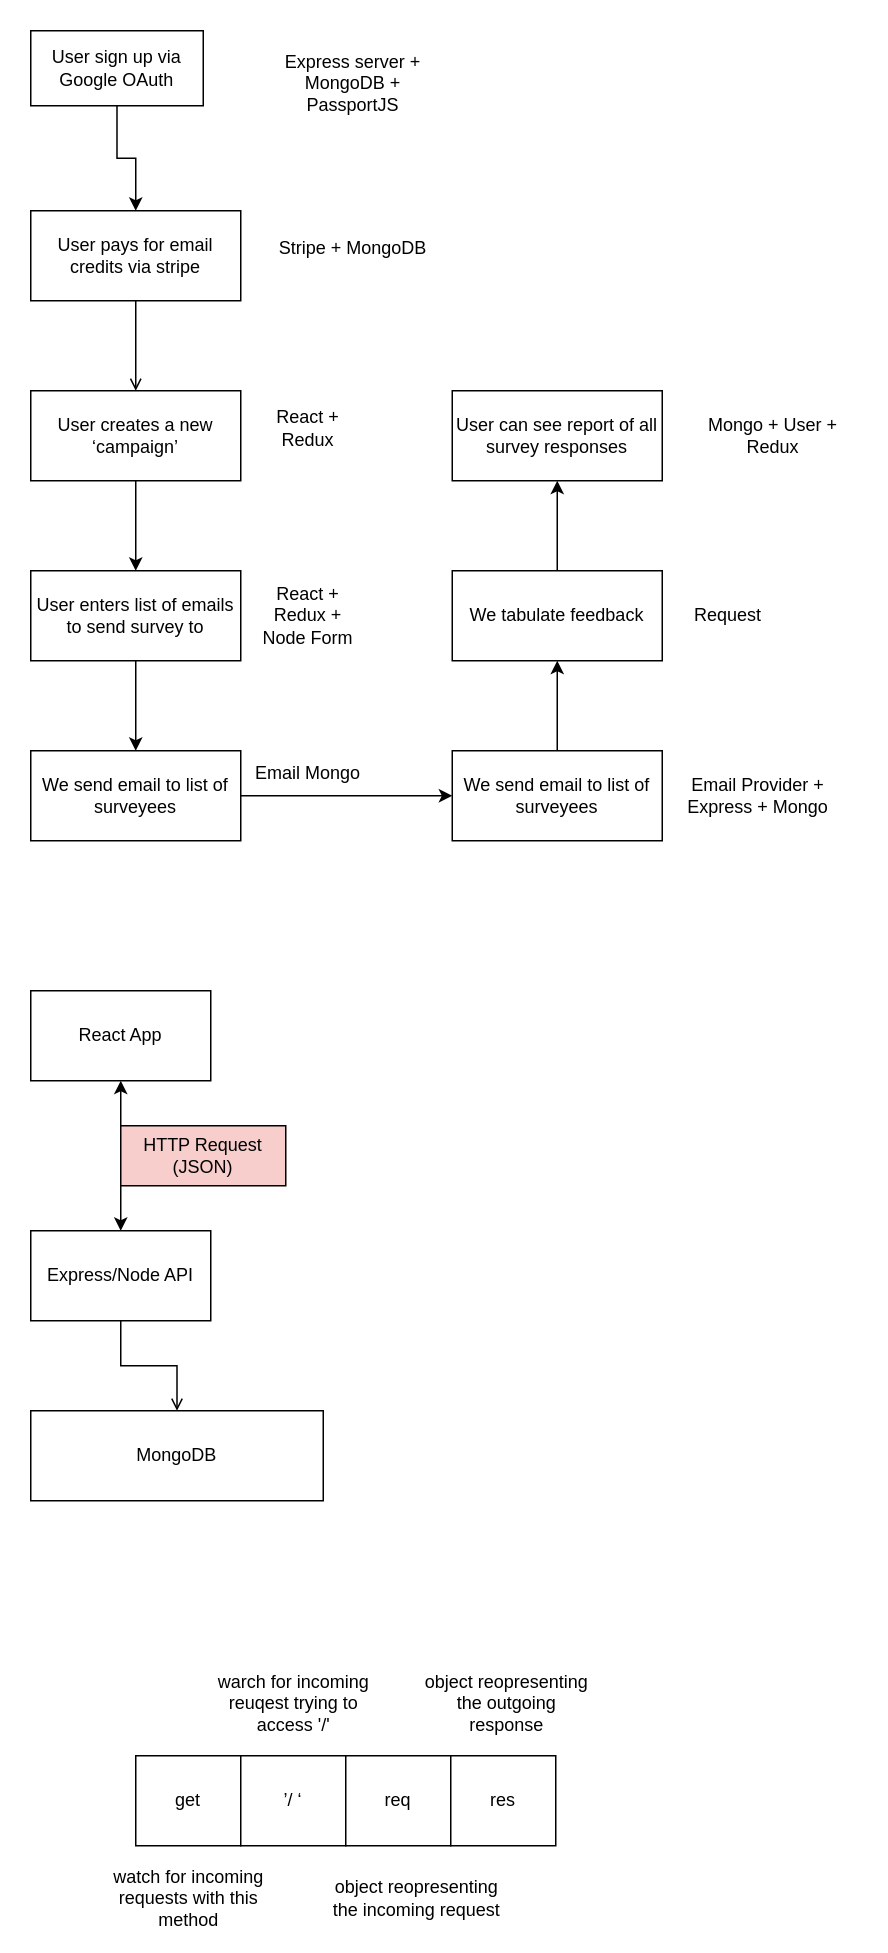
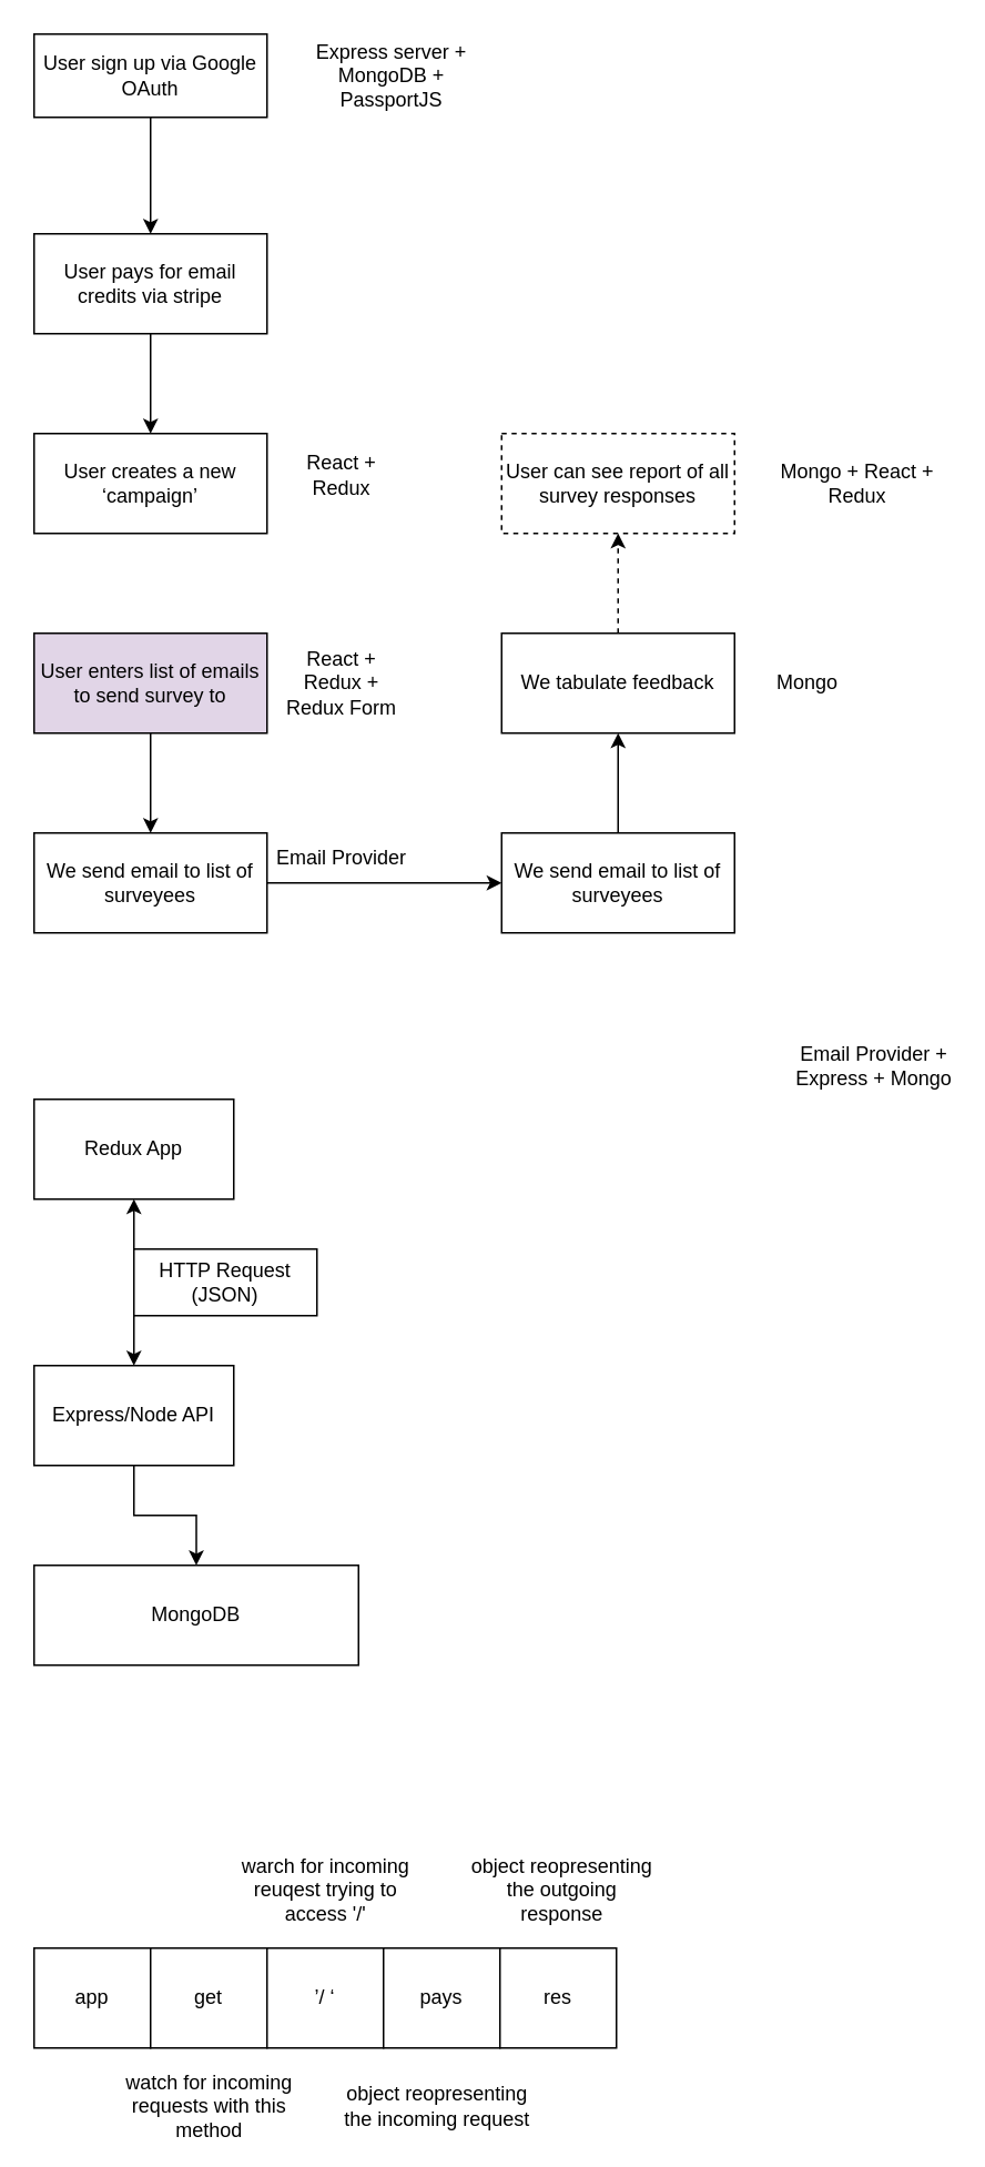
  <mxCell id="0" />
  <mxCell id="1" parent="0" />
  <mxCell id="2" style="edgeStyle=orthogonalEdgeStyle;rounded=0;orthogonalLoop=1;jettySize=auto;html=1;exitX=0.5;exitY=1;exitDx=0;exitDy=0;entryX=0.5;entryY=0;entryDx=0;entryDy=0;" edge="1" parent="1" source="3" target="5"><mxGeometry relative="1" as="geometry" /></mxCell>
- <mxCell id="3" value="User sign up via Google OAuth" style="rounded=0;whiteSpace=wrap;html=1;" vertex="1" parent="1"><mxGeometry x="20" y="20" width="115" height="50" as="geometry" /></mxCell>
- <mxCell id="4" style="edgeStyle=orthogonalEdgeStyle;rounded=0;orthogonalLoop=1;jettySize=auto;html=1;exitX=0.5;exitY=1;exitDx=0;exitDy=0;entryX=0.5;entryY=0;entryDx=0;entryDy=0;endArrow=open;" edge="1" parent="1" source="5" target="7"><mxGeometry relative="1" as="geometry" /></mxCell>
+ <mxCell id="3" value="User sign up via Google OAuth" style="rounded=0;whiteSpace=wrap;html=1;" vertex="1" parent="1"><mxGeometry x="20" y="20" width="140" height="50" as="geometry" /></mxCell>
+ <mxCell id="4" style="edgeStyle=orthogonalEdgeStyle;rounded=0;orthogonalLoop=1;jettySize=auto;html=1;exitX=0.5;exitY=1;exitDx=0;exitDy=0;entryX=0.5;entryY=0;entryDx=0;entryDy=0;" edge="1" parent="1" source="5" target="7"><mxGeometry relative="1" as="geometry" /></mxCell>
  <mxCell id="5" value="User pays for email credits via stripe" style="rounded=0;whiteSpace=wrap;html=1;" vertex="1" parent="1"><mxGeometry x="20" y="140" width="140" height="60" as="geometry" /></mxCell>
- <mxCell id="6" style="edgeStyle=orthogonalEdgeStyle;rounded=0;orthogonalLoop=1;jettySize=auto;html=1;exitX=0.5;exitY=1;exitDx=0;exitDy=0;" edge="1" parent="1" source="7" target="9"><mxGeometry relative="1" as="geometry" /></mxCell>
  <mxCell id="7" value="User creates a new ‘campaign’" style="rounded=0;whiteSpace=wrap;html=1;" vertex="1" parent="1"><mxGeometry x="20" y="260" width="140" height="60" as="geometry" /></mxCell>
  <mxCell id="8" style="edgeStyle=orthogonalEdgeStyle;rounded=0;orthogonalLoop=1;jettySize=auto;html=1;exitX=0.5;exitY=1;exitDx=0;exitDy=0;entryX=0.5;entryY=0;entryDx=0;entryDy=0;" edge="1" parent="1" source="9" target="11"><mxGeometry relative="1" as="geometry" /></mxCell>
- <mxCell id="9" value="User enters list of emails to send survey to" style="rounded=0;whiteSpace=wrap;html=1;" vertex="1" parent="1"><mxGeometry x="20" y="380" width="140" height="60" as="geometry" /></mxCell>
+ <mxCell id="9" value="User enters list of emails to send survey to" style="rounded=0;whiteSpace=wrap;html=1;fillColor=#e1d5e7;" vertex="1" parent="1"><mxGeometry x="20" y="380" width="140" height="60" as="geometry" /></mxCell>
  <mxCell id="10" style="edgeStyle=orthogonalEdgeStyle;rounded=0;orthogonalLoop=1;jettySize=auto;html=1;exitX=1;exitY=0.5;exitDx=0;exitDy=0;" edge="1" parent="1" source="11" target="13"><mxGeometry relative="1" as="geometry" /></mxCell>
  <mxCell id="11" value="We send email to list of surveyees" style="rounded=0;whiteSpace=wrap;html=1;" vertex="1" parent="1"><mxGeometry x="20" y="500" width="140" height="60" as="geometry" /></mxCell>
  <mxCell id="12" style="edgeStyle=orthogonalEdgeStyle;rounded=0;orthogonalLoop=1;jettySize=auto;html=1;exitX=0.5;exitY=0;exitDx=0;exitDy=0;entryX=0.5;entryY=1;entryDx=0;entryDy=0;" edge="1" parent="1" source="13" target="15"><mxGeometry relative="1" as="geometry" /></mxCell>
  <mxCell id="13" value="We send email to list of surveyees" style="rounded=0;whiteSpace=wrap;html=1;" vertex="1" parent="1"><mxGeometry x="301" y="500" width="140" height="60" as="geometry" /></mxCell>
- <mxCell id="14" style="edgeStyle=orthogonalEdgeStyle;rounded=0;orthogonalLoop=1;jettySize=auto;html=1;exitX=0.5;exitY=0;exitDx=0;exitDy=0;entryX=0.5;entryY=1;entryDx=0;entryDy=0;" edge="1" parent="1" source="15" target="16"><mxGeometry relative="1" as="geometry" /></mxCell>
+ <mxCell id="14" style="edgeStyle=orthogonalEdgeStyle;rounded=0;orthogonalLoop=1;jettySize=auto;html=1;exitX=0.5;exitY=0;exitDx=0;exitDy=0;entryX=0.5;entryY=1;entryDx=0;entryDy=0;dashed=1;" edge="1" parent="1" source="15" target="16"><mxGeometry relative="1" as="geometry" /></mxCell>
  <mxCell id="15" value="We tabulate feedback" style="rounded=0;whiteSpace=wrap;html=1;" vertex="1" parent="1"><mxGeometry x="301" y="380" width="140" height="60" as="geometry" /></mxCell>
- <mxCell id="16" value="User can see report of all survey responses" style="rounded=0;whiteSpace=wrap;html=1;" vertex="1" parent="1"><mxGeometry x="301" y="260" width="140" height="60" as="geometry" /></mxCell>
- <mxCell id="17" value="Express server + MongoDB + PassportJS" style="text;html=1;strokeColor=none;fillColor=none;align=center;verticalAlign=middle;whiteSpace=wrap;rounded=0;" vertex="1" parent="1"><mxGeometry x="180" y="40" width="110" height="30" as="geometry" /></mxCell>
- <mxCell id="18" value="Stripe + MongoDB" style="text;html=1;strokeColor=none;fillColor=none;align=center;verticalAlign=middle;whiteSpace=wrap;rounded=0;" vertex="1" parent="1"><mxGeometry x="180" y="150" width="110" height="30" as="geometry" /></mxCell>
+ <mxCell id="16" value="User can see report of all survey responses" style="rounded=0;whiteSpace=wrap;html=1;dashed=1;" vertex="1" parent="1"><mxGeometry x="301" y="260" width="140" height="60" as="geometry" /></mxCell>
+ <mxCell id="17" value="Express server + MongoDB + PassportJS" style="text;html=1;strokeColor=none;fillColor=none;align=center;verticalAlign=middle;whiteSpace=wrap;rounded=0;" vertex="1" parent="1"><mxGeometry x="180" y="30" width="110" height="30" as="geometry" /></mxCell>
  <mxCell id="19" value="React +&lt;br&gt;Redux" style="text;html=1;strokeColor=none;fillColor=none;align=center;verticalAlign=middle;whiteSpace=wrap;rounded=0;" vertex="1" parent="1"><mxGeometry x="150" y="270" width="110" height="30" as="geometry" /></mxCell>
- <mxCell id="20" value="React +&lt;br&gt;Redux +&lt;br&gt;Node Form" style="text;html=1;strokeColor=none;fillColor=none;align=center;verticalAlign=middle;whiteSpace=wrap;rounded=0;" vertex="1" parent="1"><mxGeometry x="150" y="395" width="110" height="30" as="geometry" /></mxCell>
- <mxCell id="21" value="Email Mongo" style="text;html=1;strokeColor=none;fillColor=none;align=center;verticalAlign=middle;whiteSpace=wrap;rounded=0;" vertex="1" parent="1"><mxGeometry x="150" y="500" width="110" height="30" as="geometry" /></mxCell>
- <mxCell id="22" value="Email Provider +&lt;br&gt;Express + Mongo" style="text;html=1;strokeColor=none;fillColor=none;align=center;verticalAlign=middle;whiteSpace=wrap;rounded=0;" vertex="1" parent="1"><mxGeometry x="450" y="515" width="110" height="30" as="geometry" /></mxCell>
- <mxCell id="23" value="Request" style="text;html=1;strokeColor=none;fillColor=none;align=center;verticalAlign=middle;whiteSpace=wrap;rounded=0;" vertex="1" parent="1"><mxGeometry x="430" y="395" width="110" height="30" as="geometry" /></mxCell>
- <mxCell id="24" value="Mongo + User + Redux" style="text;html=1;strokeColor=none;fillColor=none;align=center;verticalAlign=middle;whiteSpace=wrap;rounded=0;" vertex="1" parent="1"><mxGeometry x="460" y="275" width="110" height="30" as="geometry" /></mxCell>
+ <mxCell id="20" value="React +&lt;br&gt;Redux +&lt;br&gt;Redux Form" style="text;html=1;strokeColor=none;fillColor=none;align=center;verticalAlign=middle;whiteSpace=wrap;rounded=0;" vertex="1" parent="1"><mxGeometry x="150" y="395" width="110" height="30" as="geometry" /></mxCell>
+ <mxCell id="21" value="Email Provider" style="text;html=1;strokeColor=none;fillColor=none;align=center;verticalAlign=middle;whiteSpace=wrap;rounded=0;" vertex="1" parent="1"><mxGeometry x="150" y="500" width="110" height="30" as="geometry" /></mxCell>
+ <mxCell id="22" value="Email Provider +&lt;br&gt;Express + Mongo" style="text;html=1;strokeColor=none;fillColor=none;align=center;verticalAlign=middle;whiteSpace=wrap;rounded=0;" vertex="1" parent="1"><mxGeometry x="470" y="625" width="110" height="30" as="geometry" /></mxCell>
+ <mxCell id="23" value="Mongo" style="text;html=1;strokeColor=none;fillColor=none;align=center;verticalAlign=middle;whiteSpace=wrap;rounded=0;" vertex="1" parent="1"><mxGeometry x="430" y="395" width="110" height="30" as="geometry" /></mxCell>
+ <mxCell id="24" value="Mongo + React + Redux" style="text;html=1;strokeColor=none;fillColor=none;align=center;verticalAlign=middle;whiteSpace=wrap;rounded=0;" vertex="1" parent="1"><mxGeometry x="460" y="275" width="110" height="30" as="geometry" /></mxCell>
  <mxCell id="25" value="" style="edgeStyle=orthogonalEdgeStyle;rounded=0;orthogonalLoop=1;jettySize=auto;html=1;startArrow=classic;startFill=1;" edge="1" parent="1" source="26" target="28"><mxGeometry relative="1" as="geometry" /></mxCell>
- <mxCell id="26" value="React App" style="rounded=0;whiteSpace=wrap;html=1;" vertex="1" parent="1"><mxGeometry x="20" y="660" width="120" height="60" as="geometry" /></mxCell>
- <mxCell id="27" style="edgeStyle=orthogonalEdgeStyle;rounded=0;orthogonalLoop=1;jettySize=auto;html=1;endArrow=open;" edge="1" parent="1" source="28" target="29"><mxGeometry relative="1" as="geometry" /></mxCell>
+ <mxCell id="26" value="Redux App" style="rounded=0;whiteSpace=wrap;html=1;" vertex="1" parent="1"><mxGeometry x="20" y="660" width="120" height="60" as="geometry" /></mxCell>
+ <mxCell id="27" style="edgeStyle=orthogonalEdgeStyle;rounded=0;orthogonalLoop=1;jettySize=auto;html=1;" edge="1" parent="1" source="28" target="29"><mxGeometry relative="1" as="geometry" /></mxCell>
  <mxCell id="28" value="Express/Node API" style="rounded=0;whiteSpace=wrap;html=1;" vertex="1" parent="1"><mxGeometry x="20" y="820" width="120" height="60" as="geometry" /></mxCell>
  <mxCell id="29" value="MongoDB" style="rounded=0;whiteSpace=wrap;html=1;" vertex="1" parent="1"><mxGeometry x="20" y="940" width="195" height="60" as="geometry" /></mxCell>
- <mxCell id="30" value="HTTP Request (JSON)" style="rounded=0;whiteSpace=wrap;html=1;fillColor=#f8cecc;" vertex="1" parent="1"><mxGeometry x="80" y="750" width="110" height="40" as="geometry" /></mxCell>
+ <mxCell id="30" value="HTTP Request (JSON)" style="rounded=0;whiteSpace=wrap;html=1;" vertex="1" parent="1"><mxGeometry x="80" y="750" width="110" height="40" as="geometry" /></mxCell>
+ <mxCell id="31" value="app" style="rounded=0;whiteSpace=wrap;html=1;" vertex="1" parent="1"><mxGeometry x="20" y="1170" width="70" height="60" as="geometry" /></mxCell>
  <mxCell id="32" value="get" style="rounded=0;whiteSpace=wrap;html=1;" vertex="1" parent="1"><mxGeometry x="90" y="1170" width="70" height="60" as="geometry" /></mxCell>
  <mxCell id="33" value="’/ ‘" style="rounded=0;whiteSpace=wrap;html=1;" vertex="1" parent="1"><mxGeometry x="160" y="1170" width="70" height="60" as="geometry" /></mxCell>
- <mxCell id="34" value="req" style="rounded=0;whiteSpace=wrap;html=1;" vertex="1" parent="1"><mxGeometry x="230" y="1170" width="70" height="60" as="geometry" /></mxCell>
+ <mxCell id="34" value="pays" style="rounded=0;whiteSpace=wrap;html=1;" vertex="1" parent="1"><mxGeometry x="230" y="1170" width="70" height="60" as="geometry" /></mxCell>
  <mxCell id="35" value="res" style="rounded=0;whiteSpace=wrap;html=1;" vertex="1" parent="1"><mxGeometry x="300" y="1170" width="70" height="60" as="geometry" /></mxCell>
  <mxCell id="36" value="watch for incoming requests with this method&lt;span style=&quot;color: rgba(0, 0, 0, 0); font-family: monospace; font-size: 0px; text-align: start;&quot;&gt;%3CmxGraphModel%3E%3Croot%3E%3CmxCell%20id%3D%220%22%2F%3E%3CmxCell%20id%3D%221%22%20parent%3D%220%22%2F%3E%3CmxCell%20id%3D%222%22%20value%3D%22Express%20app%20to%20register%20this%20route%20handler%20with%22%20style%3D%22text%3Bhtml%3D1%3BstrokeColor%3Dnone%3BfillColor%3Dnone%3Balign%3Dcenter%3BverticalAlign%3Dmiddle%3BwhiteSpace%3Dwrap%3Brounded%3D0%3B%22%20vertex%3D%221%22%20parent%3D%221%22%3E%3CmxGeometry%20x%3D%2220%22%20y%3D%221340%22%20width%3D%22115%22%20height%3D%2230%22%20as%3D%22geometry%22%2F%3E%3C%2FmxCell%3E%3C%2Froot%3E%3C%2FmxGraphModel%3E&lt;/span&gt;" style="text;html=1;strokeColor=none;fillColor=none;align=center;verticalAlign=middle;whiteSpace=wrap;rounded=0;" vertex="1" parent="1"><mxGeometry x="67.5" y="1250" width="115" height="30" as="geometry" /></mxCell>
  <mxCell id="37" value="warch for incoming reuqest trying to access '/'" style="text;html=1;strokeColor=none;fillColor=none;align=center;verticalAlign=middle;whiteSpace=wrap;rounded=0;" vertex="1" parent="1"><mxGeometry x="137.5" y="1120" width="115" height="30" as="geometry" /></mxCell>
- <mxCell id="38" value="object reopresenting the incoming request" style="text;html=1;strokeColor=none;fillColor=none;align=center;verticalAlign=middle;whiteSpace=wrap;rounded=0;" vertex="1" parent="1"><mxGeometry x="220" y="1250" width="115" height="30" as="geometry" /></mxCell>
+ <mxCell id="38" value="object reopresenting the incoming request" style="text;html=1;strokeColor=none;fillColor=none;align=center;verticalAlign=middle;whiteSpace=wrap;rounded=0;" vertex="1" parent="1"><mxGeometry x="205" y="1250" width="115" height="30" as="geometry" /></mxCell>
  <mxCell id="39" value="object reopresenting the outgoing response&lt;span style=&quot;color: rgba(0, 0, 0, 0); font-family: monospace; font-size: 0px; text-align: start;&quot;&gt;%3CmxGraphModel%3E%3Croot%3E%3CmxCell%20id%3D%220%22%2F%3E%3CmxCell%20id%3D%221%22%20parent%3D%220%22%2F%3E%3CmxCell%20id%3D%222%22%20value%3D%22object%20reopresenting%20the%20incoming%20request%22%20style%3D%22text%3Bhtml%3D1%3BstrokeColor%3Dnone%3BfillColor%3Dnone%3Balign%3Dcenter%3BverticalAlign%3Dmiddle%3BwhiteSpace%3Dwrap%3Brounded%3D0%3B%22%20vertex%3D%221%22%20parent%3D%221%22%3E%3CmxGeometry%20x%3D%22240%22%20y%3D%221470%22%20width%3D%22115%22%20height%3D%2230%22%20as%3D%22geometry%22%2F%3E%3C%2FmxCell%3E%3C%2Froot%3E%3C%2FmxGraphModel%3E&lt;/span&gt;" style="text;html=1;strokeColor=none;fillColor=none;align=center;verticalAlign=middle;whiteSpace=wrap;rounded=0;" vertex="1" parent="1"><mxGeometry x="280" y="1120" width="115" height="30" as="geometry" /></mxCell>
